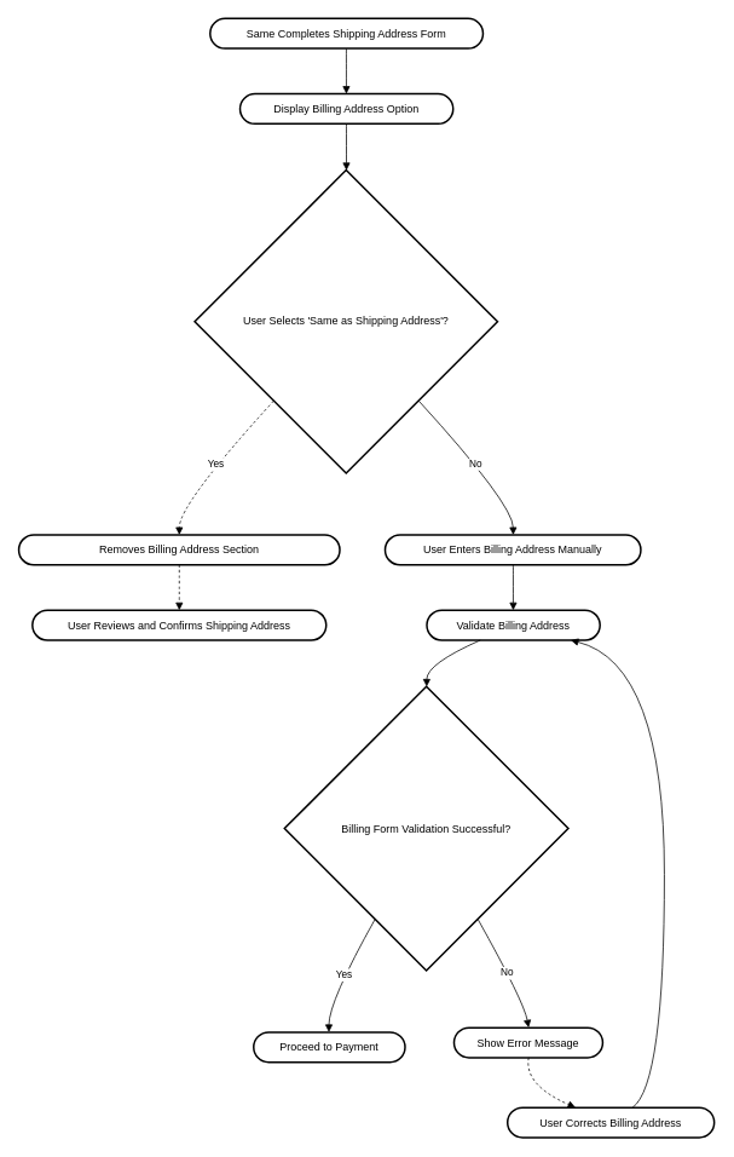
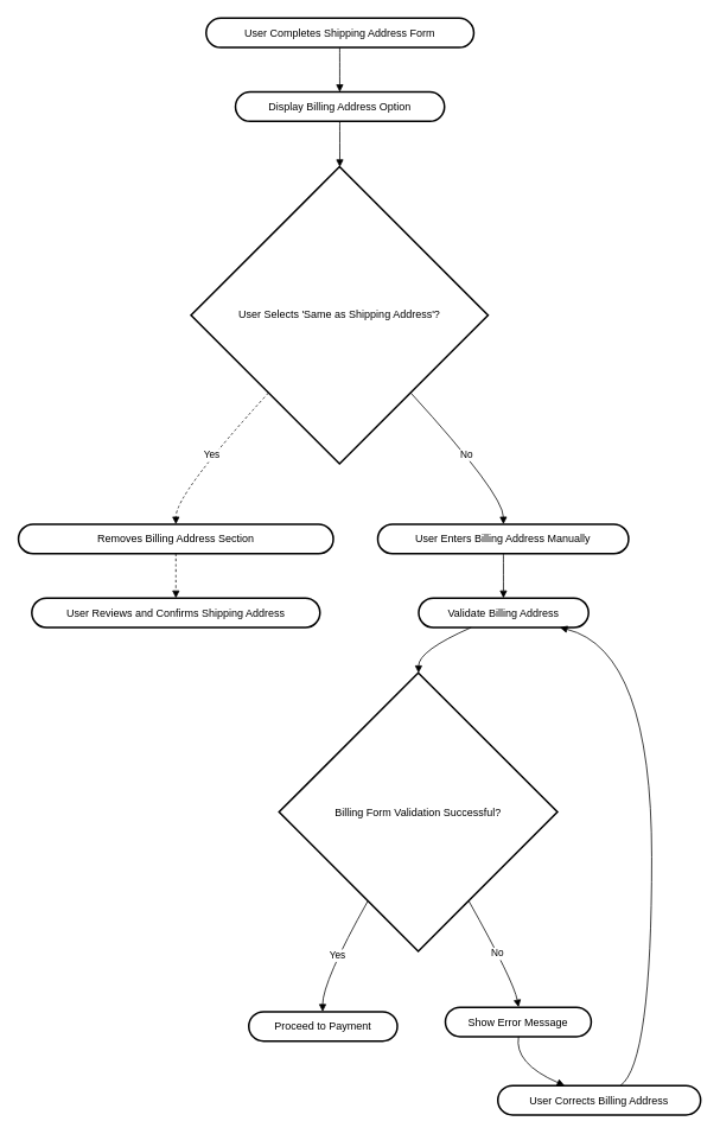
  <mxCell id="0" />
  <mxCell id="1" parent="0" />
- <mxCell id="2" value="Same Completes Shipping Address Form" style="rounded=1;whiteSpace=wrap;arcSize=50;strokeWidth=2;" vertex="1" parent="1"><mxGeometry x="231" y="20" width="301" height="33" as="geometry" /></mxCell>
+ <mxCell id="2" value="User Completes Shipping Address Form" style="rounded=1;whiteSpace=wrap;arcSize=50;strokeWidth=2;" vertex="1" parent="1"><mxGeometry x="231" y="20" width="301" height="33" as="geometry" /></mxCell>
  <mxCell id="3" value="Display Billing Address Option" style="rounded=1;whiteSpace=wrap;arcSize=50;strokeWidth=2;" vertex="1" parent="1"><mxGeometry x="264" y="103" width="235" height="33" as="geometry" /></mxCell>
  <mxCell id="4" value="User Selects 'Same as Shipping Address'?" style="rhombus;strokeWidth=2;whiteSpace=wrap;" vertex="1" parent="1"><mxGeometry x="214" y="187" width="334" height="334" as="geometry" /></mxCell>
  <mxCell id="5" value="Removes Billing Address Section" style="rounded=1;whiteSpace=wrap;arcSize=50;strokeWidth=2;" vertex="1" parent="1"><mxGeometry x="20" y="589" width="354" height="33" as="geometry" /></mxCell>
  <mxCell id="6" value="User Reviews and Confirms Shipping Address" style="rounded=1;whiteSpace=wrap;arcSize=50;strokeWidth=2;" vertex="1" parent="1"><mxGeometry x="35" y="672" width="324" height="33" as="geometry" /></mxCell>
  <mxCell id="7" value="User Enters Billing Address Manually" style="rounded=1;whiteSpace=wrap;arcSize=50;strokeWidth=2;" vertex="1" parent="1"><mxGeometry x="424" y="589" width="282" height="33" as="geometry" /></mxCell>
  <mxCell id="8" value="Validate Billing Address" style="rounded=1;whiteSpace=wrap;arcSize=50;strokeWidth=2;" vertex="1" parent="1"><mxGeometry x="470" y="672" width="191" height="33" as="geometry" /></mxCell>
  <mxCell id="9" value="Billing Form Validation Successful?" style="rhombus;strokeWidth=2;whiteSpace=wrap;" vertex="1" parent="1"><mxGeometry x="313" y="756" width="313" height="313" as="geometry" /></mxCell>
  <mxCell id="10" value="Proceed to Payment" style="rounded=1;whiteSpace=wrap;arcSize=50;strokeWidth=2;" vertex="1" parent="1"><mxGeometry x="279" y="1137" width="167" height="33" as="geometry" /></mxCell>
  <mxCell id="11" value="Show Error Message" style="rounded=1;whiteSpace=wrap;arcSize=50;strokeWidth=2;" vertex="1" parent="1"><mxGeometry x="500" y="1132" width="164" height="33" as="geometry" /></mxCell>
  <mxCell id="12" value="User Corrects Billing Address" style="rounded=1;whiteSpace=wrap;arcSize=50;strokeWidth=2;" vertex="1" parent="1"><mxGeometry x="559" y="1220" width="228" height="33" as="geometry" /></mxCell>
  <mxCell id="13" value="" style="curved=1;startArrow=none;endArrow=block;exitX=0.499;exitY=1.012;entryX=0.499;entryY=0.012;rounded=0;" edge="1" parent="1" source="2" target="3"><mxGeometry relative="1" as="geometry"><Array as="points" /></mxGeometry></mxCell>
  <mxCell id="14" value="" style="curved=1;startArrow=none;endArrow=block;exitX=0.499;exitY=1.024;entryX=0.501;entryY=-0.001;rounded=0;" edge="1" parent="1" source="3" target="4"><mxGeometry relative="1" as="geometry"><Array as="points" /></mxGeometry></mxCell>
  <mxCell id="15" value="Yes" style="curved=1;startArrow=none;endArrow=block;exitX=0.043;exitY=0.999;entryX=0.5;entryY=0.002;rounded=0;dashed=1;" edge="1" parent="1" source="4" target="5"><mxGeometry relative="1" as="geometry"><Array as="points"><mxPoint x="197" y="555" /></Array></mxGeometry></mxCell>
  <mxCell id="16" value="" style="curved=1;startArrow=none;endArrow=block;exitX=0.5;exitY=1.014;entryX=0.5;entryY=0.014;rounded=0;dashed=1;" edge="1" parent="1" source="5" target="6"><mxGeometry relative="1" as="geometry"><Array as="points" /></mxGeometry></mxCell>
  <mxCell id="17" value="No" style="curved=1;startArrow=none;endArrow=block;exitX=0.958;exitY=0.999;entryX=0.501;entryY=0.002;rounded=0;" edge="1" parent="1" source="4" target="7"><mxGeometry relative="1" as="geometry"><Array as="points"><mxPoint x="565" y="555" /></Array></mxGeometry></mxCell>
  <mxCell id="18" value="" style="curved=1;startArrow=none;endArrow=block;exitX=0.501;exitY=1.014;entryX=0.499;entryY=0.014;rounded=0;" edge="1" parent="1" source="7" target="8"><mxGeometry relative="1" as="geometry"><Array as="points" /></mxGeometry></mxCell>
  <mxCell id="19" value="" style="curved=1;startArrow=none;endArrow=block;exitX=0.299;exitY=1.026;entryX=0.501;entryY=-0.0;rounded=0;" edge="1" parent="1" source="8" target="9"><mxGeometry relative="1" as="geometry"><Array as="points"><mxPoint x="470" y="731" /></Array></mxGeometry></mxCell>
  <mxCell id="20" value="Yes" style="curved=1;startArrow=none;endArrow=block;exitX=0.218;exitY=0.998;entryX=0.497;entryY=-0.003;rounded=0;" edge="1" parent="1" source="9" target="10"><mxGeometry relative="1" as="geometry"><Array as="points"><mxPoint x="362" y="1103" /></Array></mxGeometry></mxCell>
  <mxCell id="21" value="No" style="curved=1;startArrow=none;endArrow=block;exitX=0.783;exitY=0.998;entryX=0.502;entryY=-0.003;rounded=0;" edge="1" parent="1" source="9" target="11"><mxGeometry relative="1" as="geometry"><Array as="points"><mxPoint x="577" y="1103" /></Array></mxGeometry></mxCell>
- <mxCell id="22" value="" style="curved=1;startArrow=none;endArrow=block;exitX=0.502;exitY=1.009;entryX=0.332;entryY=0.009;rounded=0;dashed=1;" edge="1" parent="1" source="11" target="12"><mxGeometry relative="1" as="geometry"><Array as="points"><mxPoint x="577" y="1195" /></Array></mxGeometry></mxCell>
+ <mxCell id="22" value="" style="curved=1;startArrow=none;endArrow=block;exitX=0.502;exitY=1.009;entryX=0.332;entryY=0.009;rounded=0;" edge="1" parent="1" source="11" target="12"><mxGeometry relative="1" as="geometry"><Array as="points"><mxPoint x="577" y="1195" /></Array></mxGeometry></mxCell>
  <mxCell id="23" value="" style="curved=1;startArrow=none;endArrow=block;exitX=0.603;exitY=0.009;entryX=0.848;entryY=1.026;rounded=0;" edge="1" parent="1" source="12" target="8"><mxGeometry relative="1" as="geometry"><Array as="points"><mxPoint x="732" y="1195" /><mxPoint x="732" y="731" /></Array></mxGeometry></mxCell>
